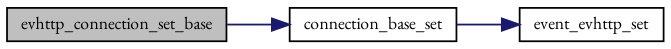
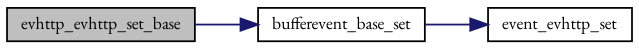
  digraph {
    fontname="EB Garamond"
    rankdir=LR
    node [color=black fillcolor=white fontname="EB Garamond" fontsize=10 shape=record style=filled]
    edge [color=midnightblue fontname="EB Garamond" fontsize=10 labelfontname=Helvetica labelfontsize=10 style=solid]
-   n1 [fillcolor=grey75 fontcolor=black height=0.2 label=evhttp_connection_set_base width=0.4]
-   n2 [height=0.2 label=connection_base_set width=0.4]
+   n1 [fillcolor=grey75 fontcolor=black height=0.2 label=evhttp_evhttp_set_base width=0.4]
+   n2 [height=0.2 label=bufferevent_base_set width=0.4]
    n3 [height=0.2 label=event_evhttp_set width=0.4]
    n1 -> n2
    n2 -> n3
  }
